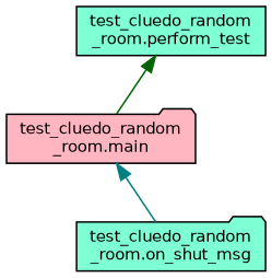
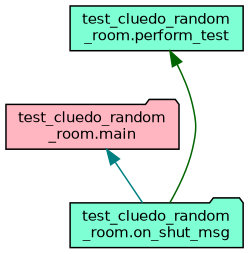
  digraph {
    rankdir=TB
    node [color=black fillcolor=aquamarine fontname=Helvetica fontsize=10 shape=folder style=filled]
    edge [dir=back fontname=Helvetica fontsize=10 labelfontname=Helvetica labelfontsize=10 style=solid]
    n1 [fontcolor=black height=0.2 label="test_cluedo_random\l_room.perform_test" shape=box width=0.4]
    n2 [fillcolor=lightpink height=0.2 label="test_cluedo_random\l_room.main" width=0.4]
    n3 [height=0.2 label="test_cluedo_random\l_room.on_shut_msg" width=0.4]
-   n1 -> n2 [color=darkgreen]
+   n1 -> n3 [color=darkgreen]
    n2 -> n3 [color=teal]
  }
